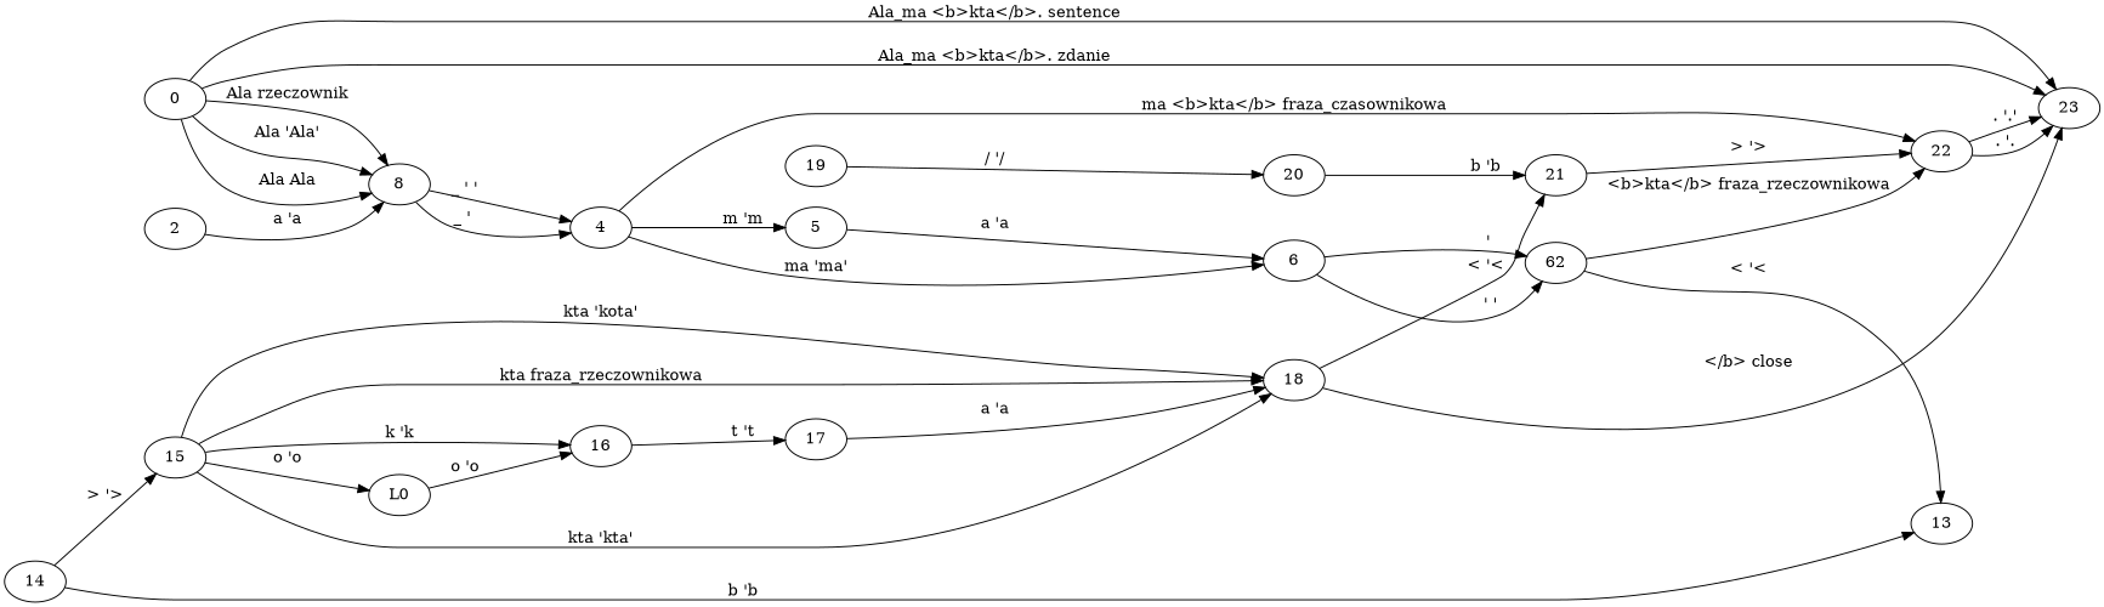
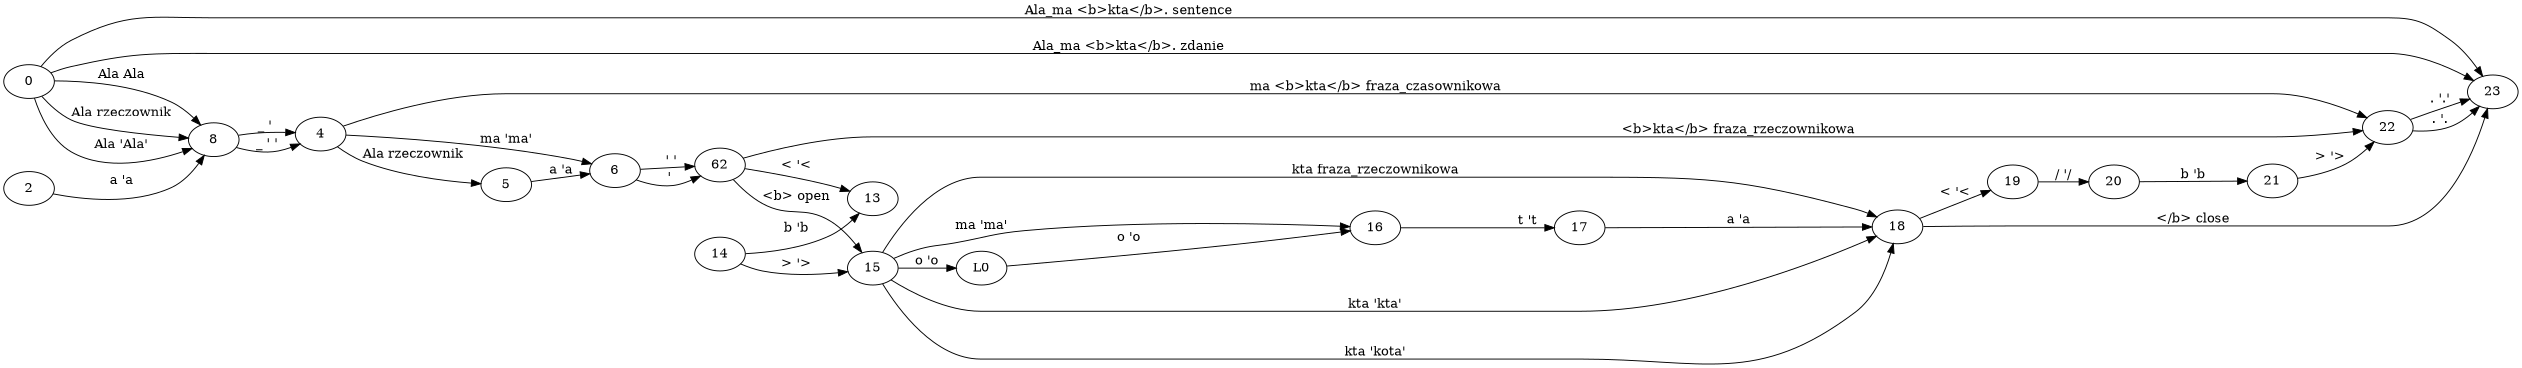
  digraph {
    rankdir=LR
    n1 [label=8]
    0
    23
    4
    22
    2
    5
    6
    n9 [label=62]
    13
    15
    L0
    16
    18
    14
    17
    19
    20
    21
    n1 -> 4 [label="_ ' "]
    n1 -> 4 [label="_ ' '"]
    0 -> n1 [label="Ala 'Ala'"]
    0 -> n1 [label="Ala Ala"]
    0 -> n1 [label="Ala rzeczownik"]
    0 -> 23 [label="Ala_ma&nbsp;<b>kta</b>. sentence"]
    0 -> 23 [label="Ala_ma&nbsp;<b>kta</b>. zdanie"]
    4 -> 22 [label="ma&nbsp;<b>kta</b> fraza_czasownikowa"]
-   4 -> 5 [label="m 'm"]
+   4 -> 5 [label="Ala rzeczownik"]
    4 -> 6 [label="ma 'ma'"]
    22 -> 23 [label=". '."]
    22 -> 23 [label=". '.'"]
    2 -> n1 [label="a 'a"]
    5 -> 6 [label="a 'a"]
    6 -> n9 [label="&nbsp; ' "]
    6 -> n9 [label="&nbsp; ' '"]
    n9 -> 22 [label="<b>kta</b> fraza_rzeczownikowa"]
    n9 -> 13 [label="< '<"]
+   n9 -> 15 [label="<b> open"]
    15 -> L0 [label="o 'o"]
-   15 -> 16 [label="k 'k"]
+   15 -> 16 [label="ma 'ma'"]
    15 -> 18 [label="kta 'kta'"]
    15 -> 18 [label="kta 'kota'"]
    15 -> 18 [label="kta fraza_rzeczownikowa"]
    L0 -> 16 [label="o 'o"]
    16 -> 17 [label="t 't"]
    18 -> 23 [label="</b> close"]
-   18 -> 21 [label="< '<"]
+   18 -> 19 [label="< '<"]
    14 -> 13 [label="b 'b"]
    14 -> 15 [label="> '>"]
    17 -> 18 [label="a 'a"]
    19 -> 20 [label="/ '/"]
    20 -> 21 [label="b 'b"]
    21 -> 22 [label="> '>"]
  }
